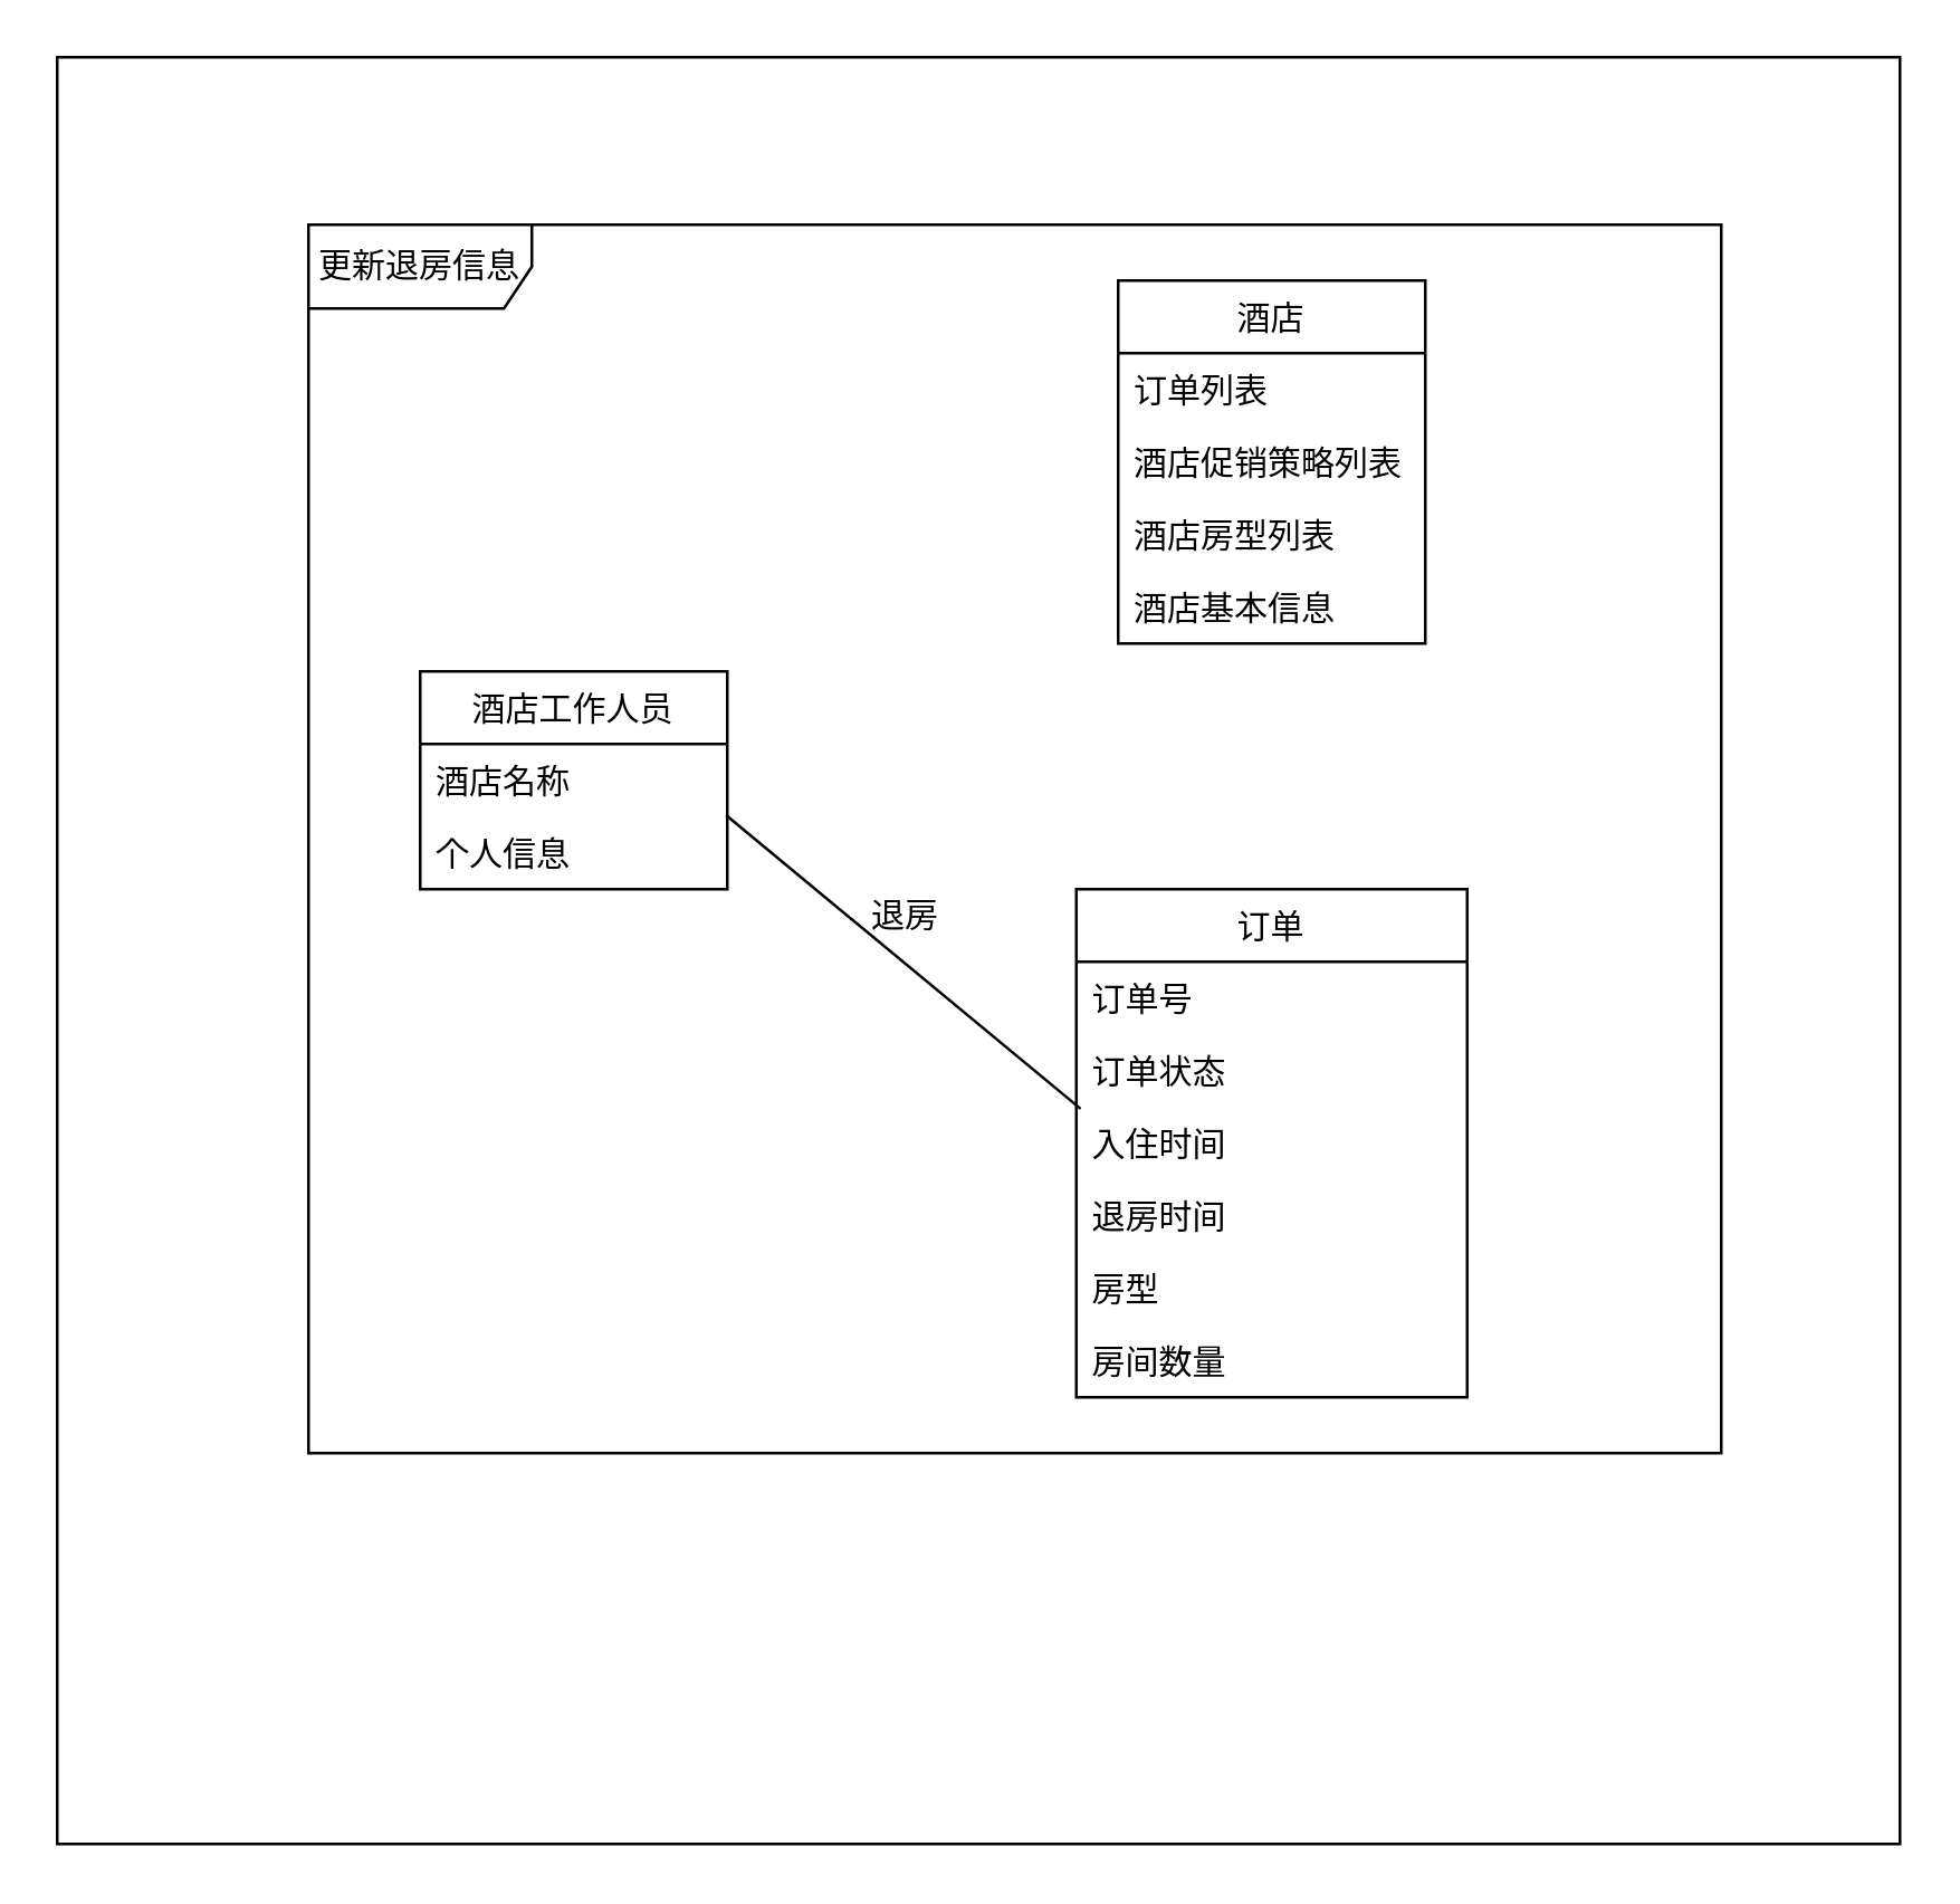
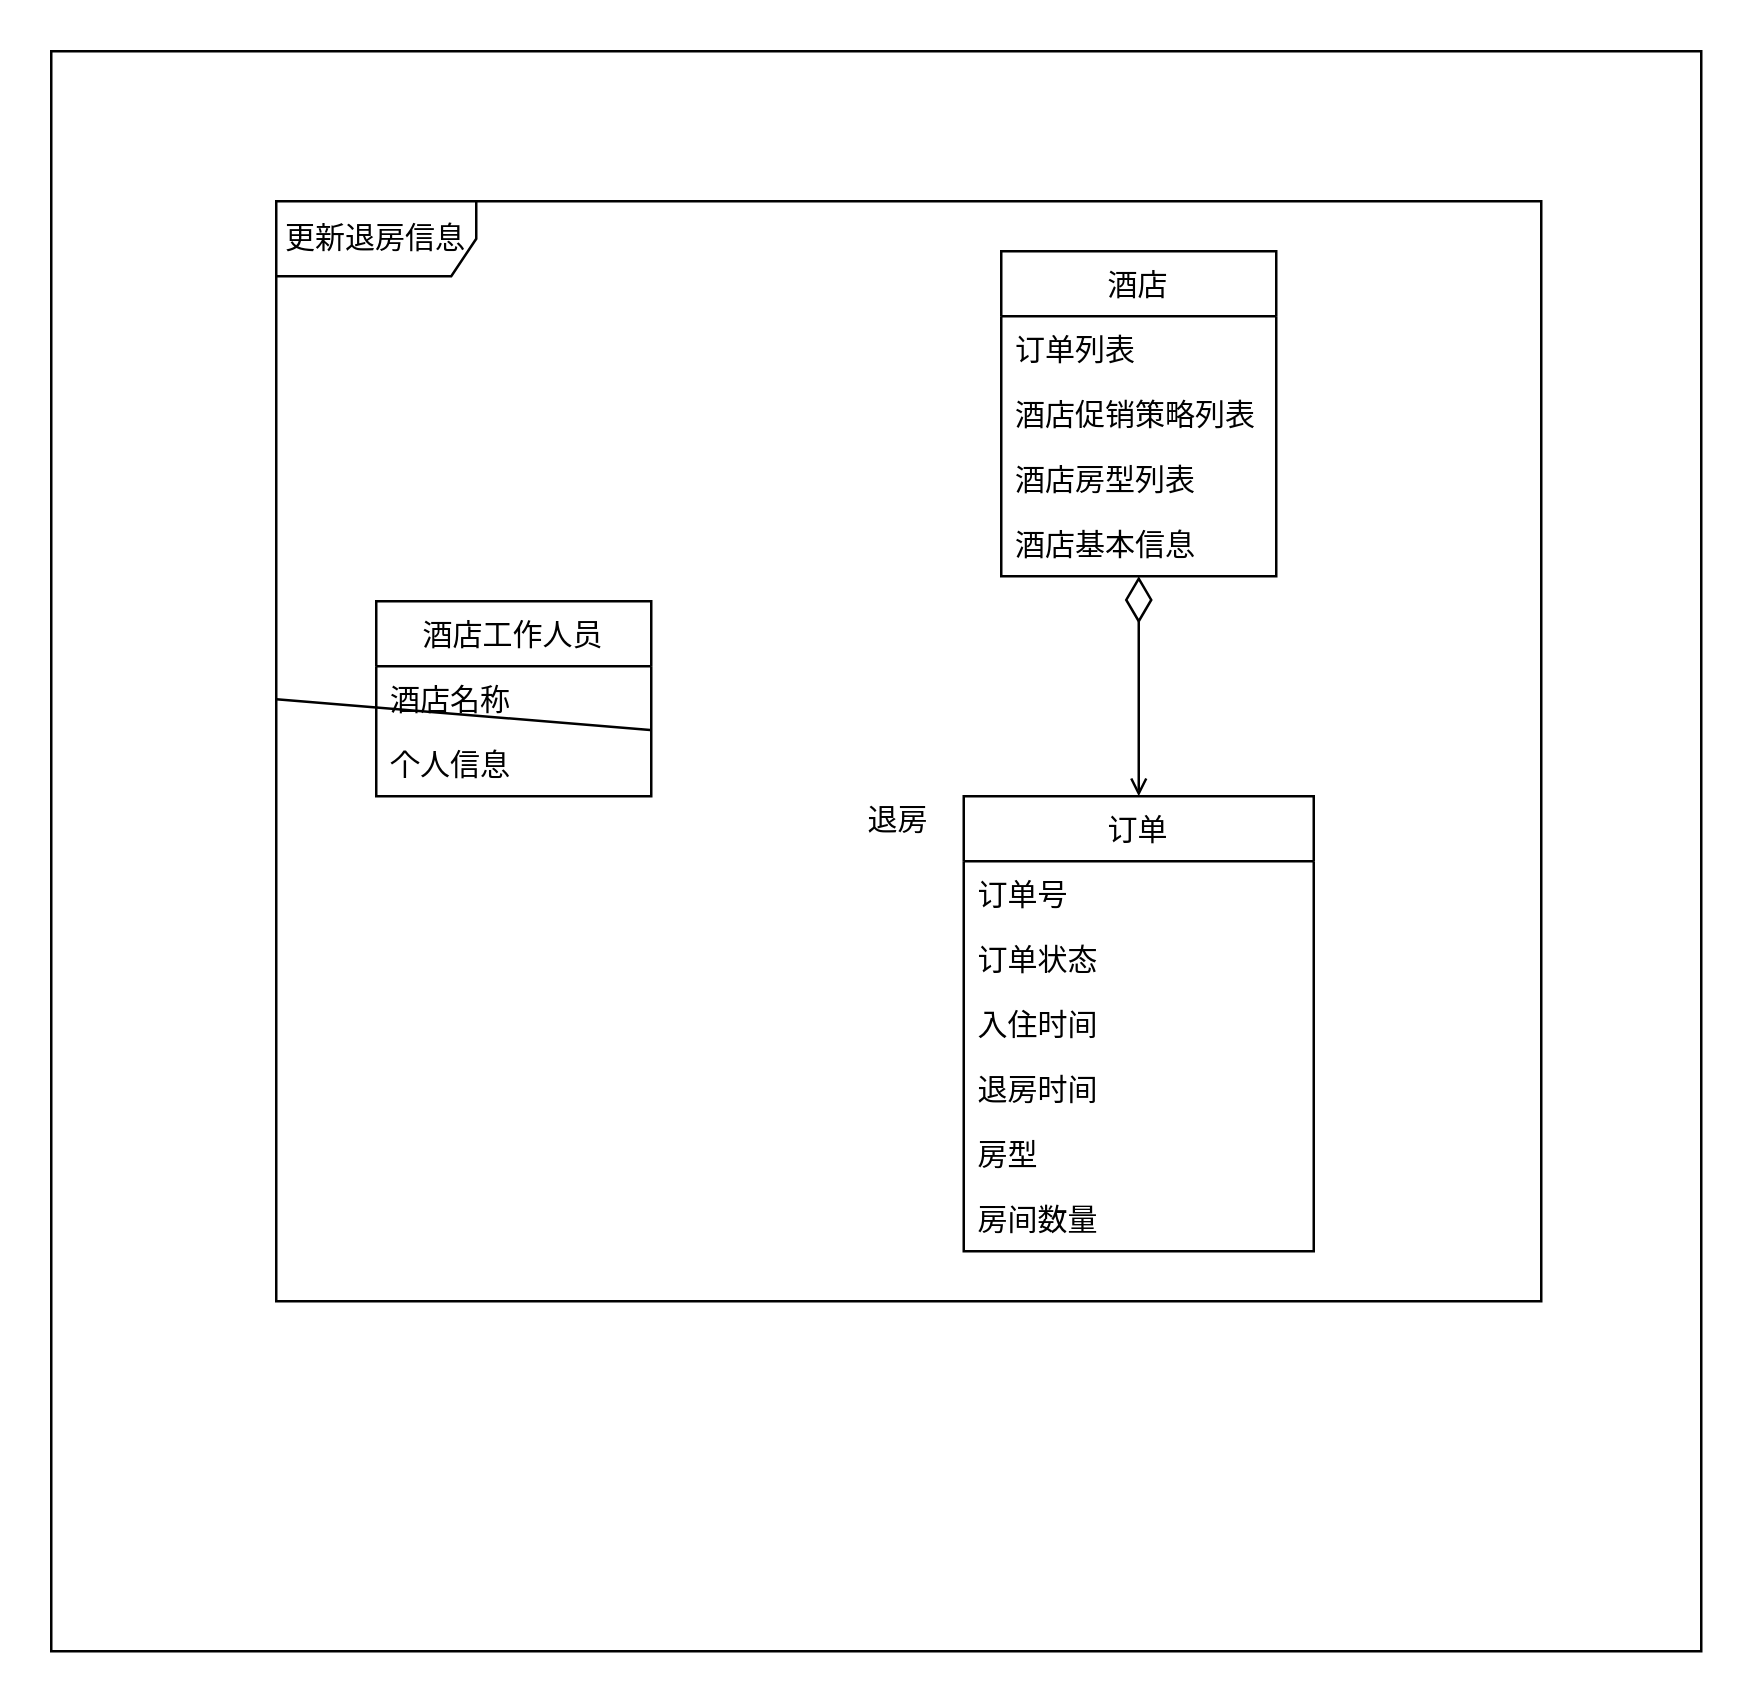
  <mxCell id="0" />
  <mxCell id="1" parent="0" />
  <mxCell id="2" value="" style="rounded=0;whiteSpace=wrap;html=1;" vertex="1" parent="1"><mxGeometry x="20" y="20" width="660" height="640" as="geometry" /></mxCell>
  <mxCell id="3" value="更新退房信息" style="shape=umlFrame;whiteSpace=wrap;html=1;width=80;height=30;" vertex="1" parent="1"><mxGeometry x="110" y="80" width="506" height="440" as="geometry" /></mxCell>
  <mxCell id="4" value="酒店工作人员" style="swimlane;fontStyle=0;childLayout=stackLayout;horizontal=1;startSize=26;fillColor=none;horizontalStack=0;resizeParent=1;resizeParentMax=0;resizeLast=0;collapsible=1;marginBottom=0;" vertex="1" parent="1"><mxGeometry x="150" y="240" width="110" height="78" as="geometry" /></mxCell>
  <mxCell id="5" value="酒店名称" style="text;strokeColor=none;fillColor=none;align=left;verticalAlign=top;spacingLeft=4;spacingRight=4;overflow=hidden;rotatable=0;points=[[0,0.5],[1,0.5]];portConstraint=eastwest;" vertex="1" parent="4"><mxGeometry y="26" width="110" height="26" as="geometry" /></mxCell>
  <mxCell id="6" value="个人信息" style="text;strokeColor=none;fillColor=none;align=left;verticalAlign=top;spacingLeft=4;spacingRight=4;overflow=hidden;rotatable=0;points=[[0,0.5],[1,0.5]];portConstraint=eastwest;" vertex="1" parent="4"><mxGeometry y="52" width="110" height="26" as="geometry" /></mxCell>
  <mxCell id="7" value="酒店" style="swimlane;fontStyle=0;childLayout=stackLayout;horizontal=1;startSize=26;fillColor=none;horizontalStack=0;resizeParent=1;resizeParentMax=0;resizeLast=0;collapsible=1;marginBottom=0;" vertex="1" parent="1"><mxGeometry x="400" y="100" width="110" height="130" as="geometry" /></mxCell>
  <mxCell id="8" value="订单列表" style="text;strokeColor=none;fillColor=none;align=left;verticalAlign=top;spacingLeft=4;spacingRight=4;overflow=hidden;rotatable=0;points=[[0,0.5],[1,0.5]];portConstraint=eastwest;" vertex="1" parent="7"><mxGeometry y="26" width="110" height="26" as="geometry" /></mxCell>
  <mxCell id="9" value="酒店促销策略列表" style="text;strokeColor=none;fillColor=none;align=left;verticalAlign=top;spacingLeft=4;spacingRight=4;overflow=hidden;rotatable=0;points=[[0,0.5],[1,0.5]];portConstraint=eastwest;" vertex="1" parent="7"><mxGeometry y="52" width="110" height="26" as="geometry" /></mxCell>
  <mxCell id="10" value="酒店房型列表" style="text;strokeColor=none;fillColor=none;align=left;verticalAlign=top;spacingLeft=4;spacingRight=4;overflow=hidden;rotatable=0;points=[[0,0.5],[1,0.5]];portConstraint=eastwest;" vertex="1" parent="7"><mxGeometry y="78" width="110" height="26" as="geometry" /></mxCell>
  <mxCell id="11" value="酒店基本信息" style="text;strokeColor=none;fillColor=none;align=left;verticalAlign=top;spacingLeft=4;spacingRight=4;overflow=hidden;rotatable=0;points=[[0,0.5],[1,0.5]];portConstraint=eastwest;" vertex="1" parent="7"><mxGeometry y="104" width="110" height="26" as="geometry" /></mxCell>
+ <mxCell id="12" value="" style="endArrow=open;endFill=1;endSize=5;html=1;exitX=0.5;exitY=1;exitDx=0;exitDy=0;entryX=0.5;entryY=0;entryDx=0;entryDy=0;startArrow=diamondThin;startFill=0;startSize=16;" edge="1" parent="1" source="7" target="13"><mxGeometry width="160" relative="1" as="geometry"><mxPoint x="260" y="270" as="sourcePoint" /><mxPoint x="420" y="270" as="targetPoint" /><Array as="points"><mxPoint x="455" y="250" /><mxPoint x="455" y="260" /></Array></mxGeometry></mxCell>
  <mxCell id="13" value="订单" style="swimlane;fontStyle=0;childLayout=stackLayout;horizontal=1;startSize=26;fillColor=none;horizontalStack=0;resizeParent=1;resizeParentMax=0;resizeLast=0;collapsible=1;marginBottom=0;" vertex="1" parent="1"><mxGeometry x="385" y="318" width="140" height="182" as="geometry" /></mxCell>
  <mxCell id="14" value="订单号" style="text;strokeColor=none;fillColor=none;align=left;verticalAlign=top;spacingLeft=4;spacingRight=4;overflow=hidden;rotatable=0;points=[[0,0.5],[1,0.5]];portConstraint=eastwest;" vertex="1" parent="13"><mxGeometry y="26" width="140" height="26" as="geometry" /></mxCell>
  <mxCell id="15" value="订单状态" style="text;strokeColor=none;fillColor=none;align=left;verticalAlign=top;spacingLeft=4;spacingRight=4;overflow=hidden;rotatable=0;points=[[0,0.5],[1,0.5]];portConstraint=eastwest;" vertex="1" parent="13"><mxGeometry y="52" width="140" height="26" as="geometry" /></mxCell>
  <mxCell id="16" value="入住时间" style="text;strokeColor=none;fillColor=none;align=left;verticalAlign=top;spacingLeft=4;spacingRight=4;overflow=hidden;rotatable=0;points=[[0,0.5],[1,0.5]];portConstraint=eastwest;" vertex="1" parent="13"><mxGeometry y="78" width="140" height="26" as="geometry" /></mxCell>
  <mxCell id="17" value="退房时间" style="text;strokeColor=none;fillColor=none;align=left;verticalAlign=top;spacingLeft=4;spacingRight=4;overflow=hidden;rotatable=0;points=[[0,0.5],[1,0.5]];portConstraint=eastwest;" vertex="1" parent="13"><mxGeometry y="104" width="140" height="26" as="geometry" /></mxCell>
  <mxCell id="18" value="房型" style="text;strokeColor=none;fillColor=none;align=left;verticalAlign=top;spacingLeft=4;spacingRight=4;overflow=hidden;rotatable=0;points=[[0,0.5],[1,0.5]];portConstraint=eastwest;" vertex="1" parent="13"><mxGeometry y="130" width="140" height="26" as="geometry" /></mxCell>
  <mxCell id="19" value="房间数量" style="text;strokeColor=none;fillColor=none;align=left;verticalAlign=top;spacingLeft=4;spacingRight=4;overflow=hidden;rotatable=0;points=[[0,0.5],[1,0.5]];portConstraint=eastwest;" vertex="1" parent="13"><mxGeometry y="156" width="140" height="26" as="geometry" /></mxCell>
- <mxCell id="20" value="" style="endArrow=none;html=1;exitX=0.996;exitY=0.981;exitDx=0;exitDy=0;exitPerimeter=0;entryX=0.011;entryY=0.025;entryDx=0;entryDy=0;entryPerimeter=0;" edge="1" parent="1" source="5" target="16"><mxGeometry width="50" height="50" relative="1" as="geometry"><mxPoint x="300" y="350" as="sourcePoint" /><mxPoint x="350" y="300" as="targetPoint" /></mxGeometry></mxCell>
- <mxCell id="21" value="退房" style="text;html=1;strokeColor=none;fillColor=none;align=center;verticalAlign=middle;whiteSpace=wrap;rounded=0;" vertex="1" parent="1"><mxGeometry x="304" y="318" width="40" height="20" as="geometry" /></mxCell>
+ <mxCell id="20" value="" style="endArrow=none;html=1;exitX=0.996;exitY=0.981;exitDx=0;exitDy=0;exitPerimeter=0;" edge="1" parent="1" source="5" target="3"><mxGeometry width="50" height="50" relative="1" as="geometry"><mxPoint x="300" y="350" as="sourcePoint" /><mxPoint x="350" y="300" as="targetPoint" /></mxGeometry></mxCell>
+ <mxCell id="21" value="退房" style="text;html=1;strokeColor=none;fillColor=none;align=center;verticalAlign=middle;whiteSpace=wrap;rounded=0;" vertex="1" parent="1"><mxGeometry x="339" y="318" width="40" height="20" as="geometry" /></mxCell>
